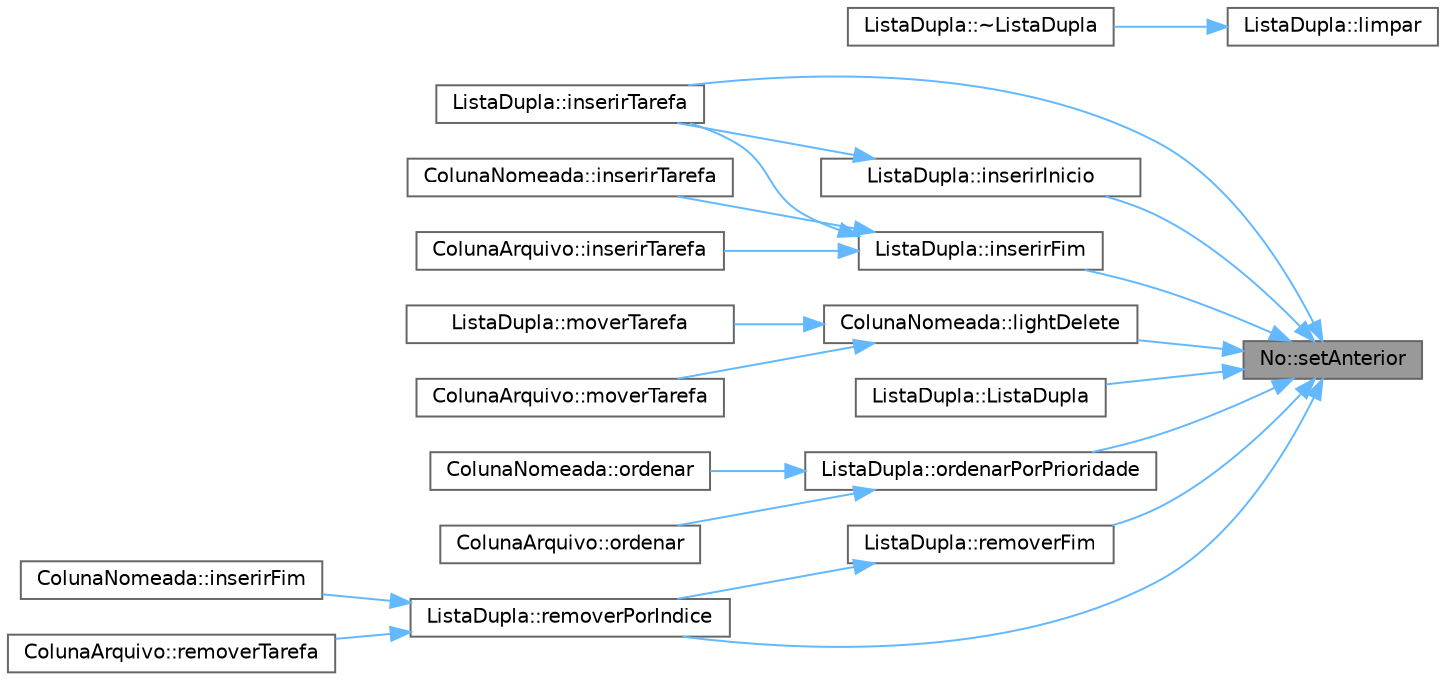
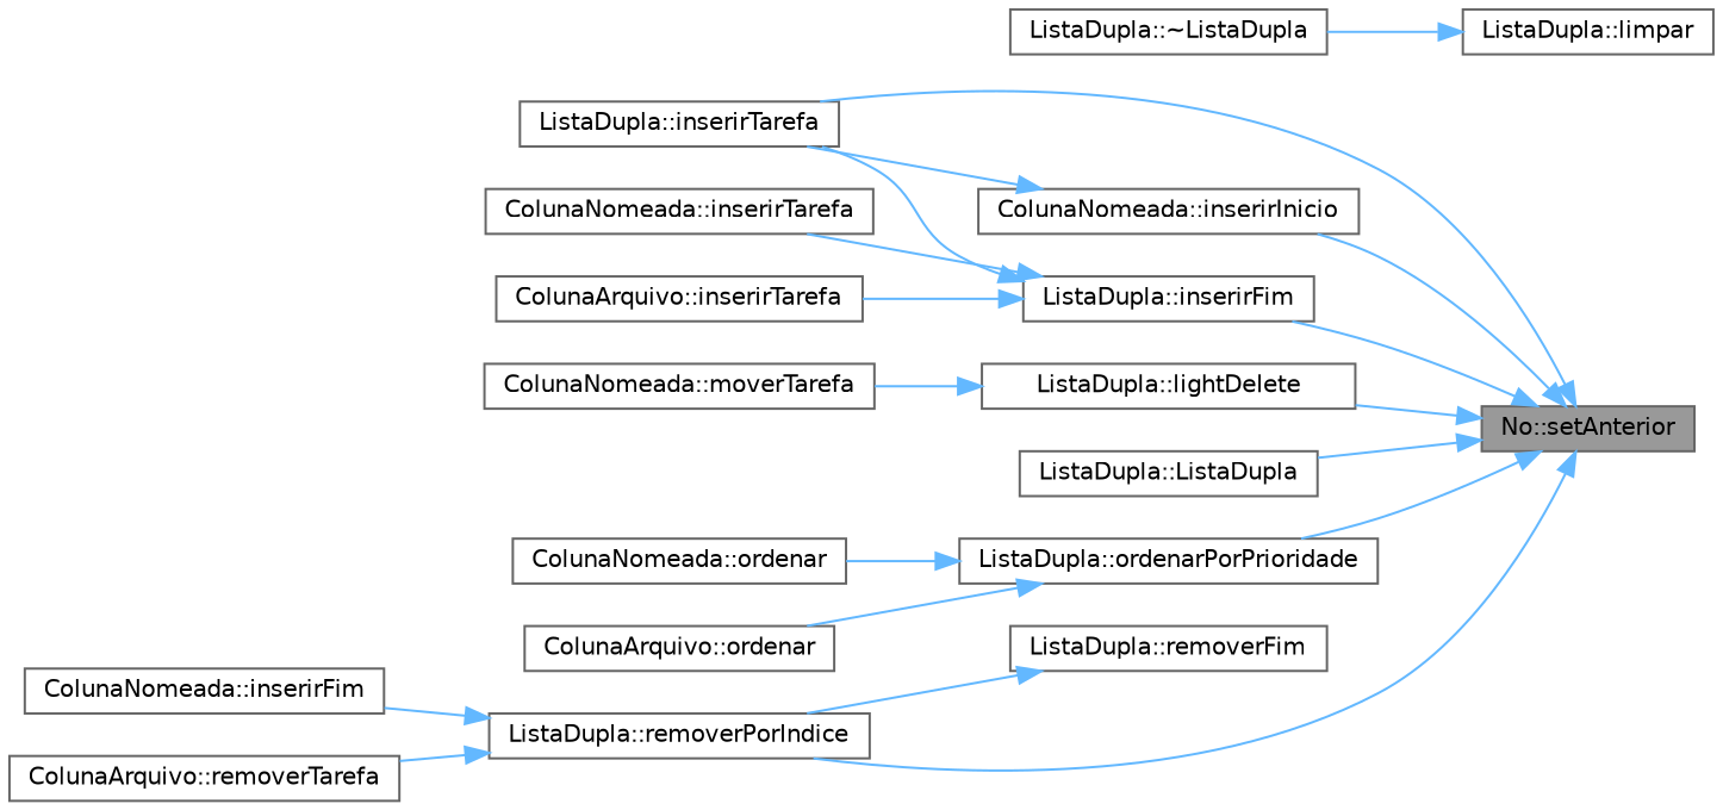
  digraph {
    rankdir=RL
    node [color=grey40 fillcolor=white fontname=Helvetica fontsize=10 shape=box style=filled]
    edge [color=steelblue1 dir=back fontname=Helvetica fontsize=10 labelfontname=Helvetica labelfontsize=10 style=solid]
    n1 [color=gray40 fillcolor=grey60 fontcolor=black height=0.2 label="No::setAnterior" width=0.4]
    n2 [height=0.2 label="ListaDupla::inserirFim" width=0.4]
    n3 [height=0.2 label="ListaDupla::inserirTarefa" width=0.4]
-   n4 [height=0.2 label="ListaDupla::inserirInicio" width=0.4]
-   n5 [height=0.2 label="ColunaNomeada::lightDelete" width=0.4]
+   n4 [height=0.2 label="ColunaNomeada::inserirInicio" width=0.4]
+   n5 [height=0.2 label="ListaDupla::lightDelete" width=0.4]
    n6 [height=0.2 label="ListaDupla::ListaDupla" width=0.4]
    n7 [height=0.2 label="ListaDupla::ordenarPorPrioridade" width=0.4]
    n8 [height=0.2 label="ListaDupla::removerFim" width=0.4]
    n9 [height=0.2 label="ListaDupla::removerPorIndice" width=0.4]
    n10 [height=0.2 label="ColunaNomeada::inserirTarefa" width=0.4]
    n11 [height=0.2 label="ColunaArquivo::inserirTarefa" width=0.4]
-   n12 [height=0.2 label="ListaDupla::moverTarefa" width=0.4]
-   n13 [height=0.2 label="ColunaArquivo::moverTarefa" width=0.4]
+   n12 [height=0.2 label="ColunaNomeada::moverTarefa" width=0.4]
    n14 [height=0.2 label="ColunaNomeada::ordenar" width=0.4]
    n15 [height=0.2 label="ColunaArquivo::ordenar" width=0.4]
    n16 [height=0.2 label="ColunaNomeada::inserirFim" width=0.4]
    n17 [height=0.2 label="ColunaArquivo::removerTarefa" width=0.4]
    n18 [height=0.2 label="ListaDupla::limpar" width=0.4]
    n19 [height=0.2 label="ListaDupla::~ListaDupla" width=0.4]
    n1 -> n2
    n1 -> n3
    n1 -> n4
    n1 -> n5
    n1 -> n6
    n1 -> n7
-   n1 -> n8
    n1 -> n9
    n2 -> n3
    n2 -> n10
    n2 -> n11
    n4 -> n3
    n5 -> n12
-   n5 -> n13
    n7 -> n14
    n7 -> n15
    n8 -> n9
    n9 -> n16
    n9 -> n17
    n18 -> n19
  }
